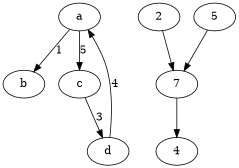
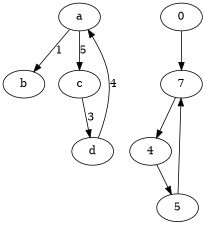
  digraph {
    a
    b
    c
    d
-   n5 [label=2]
+   n5 [label=0]
    n6 [label=7]
    n7 [label=4]
    n8 [label=5]
    subgraph sub_1 {
      a
      b
      c
      d
    }
    subgraph sub_2 {
      n5
      n6
      n7
      n8
    }
    a -> b [label=1]
    a -> c [label=5]
    c -> d [label=3]
    d -> a [label=4]
    n5 -> n6
    n6 -> n7
+   n7 -> n8
    n8 -> n6
  }
